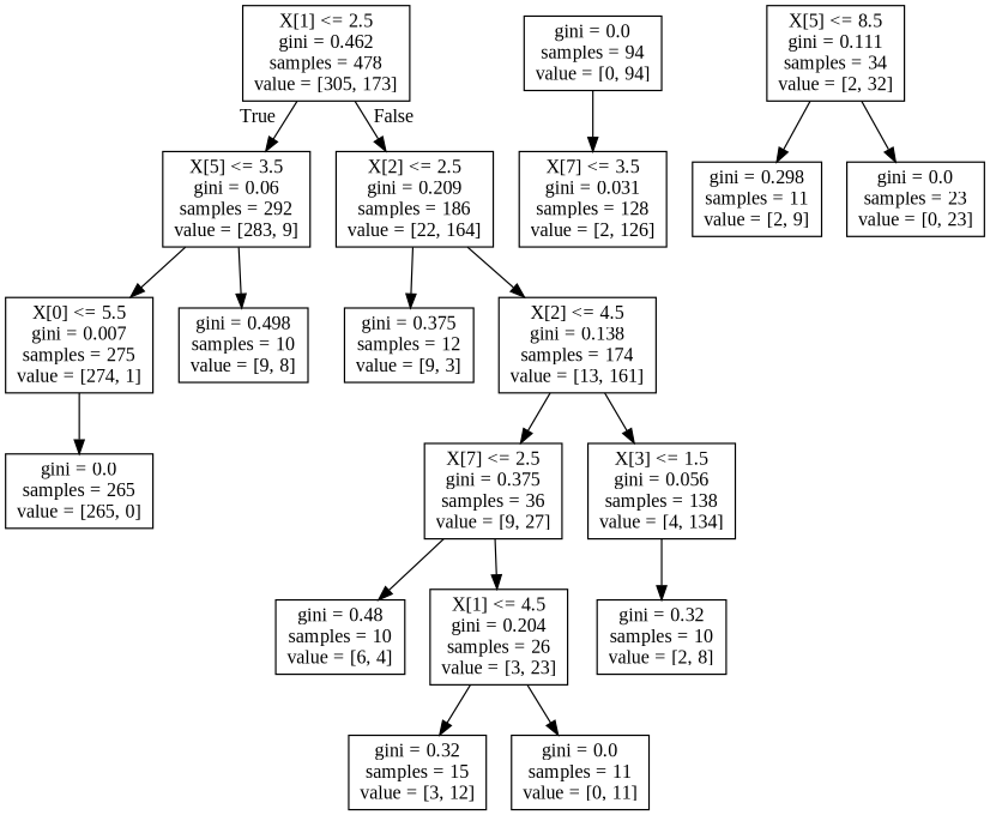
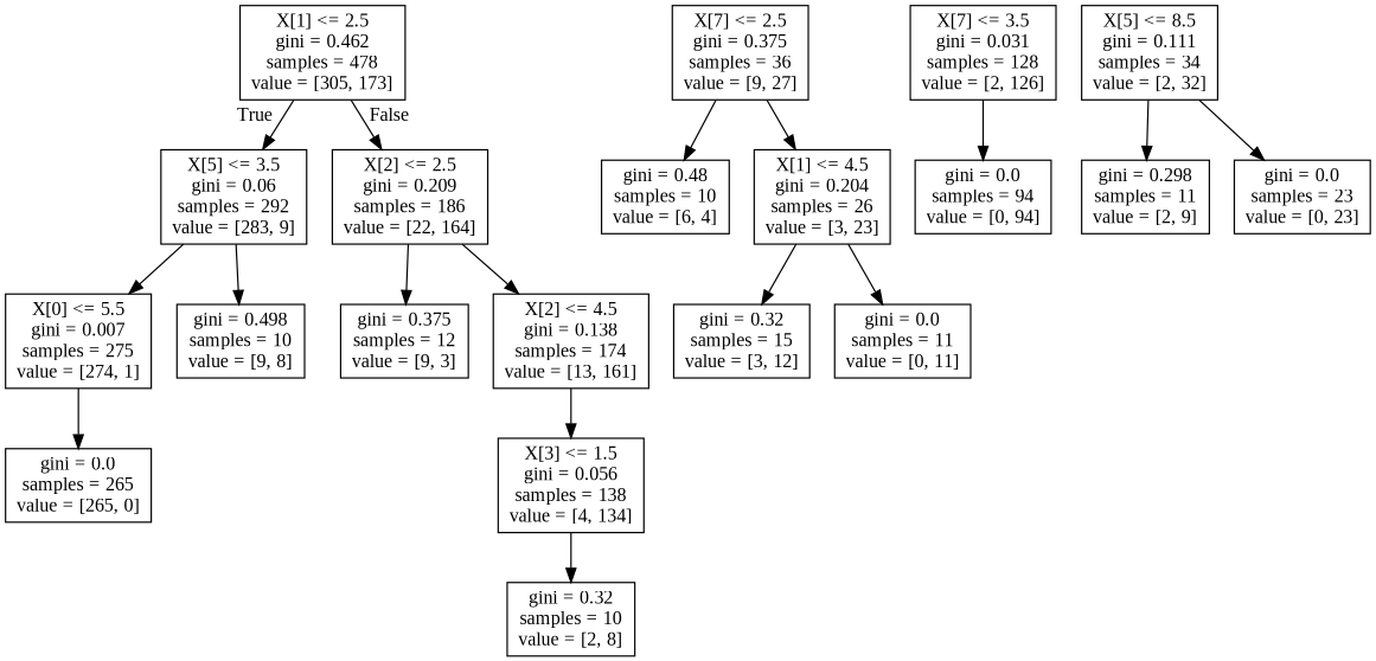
  digraph {
    fontname="Liberation Serif"
    node [fontname="Liberation Serif" shape=box]
    edge [fontname="Liberation Serif"]
    n1 [label="X[1] <= 2.5\ngini = 0.462\nsamples = 478\nvalue = [305, 173]"]
    n2 [label="X[5] <= 3.5\ngini = 0.06\nsamples = 292\nvalue = [283, 9]"]
    n3 [label="X[2] <= 2.5\ngini = 0.209\nsamples = 186\nvalue = [22, 164]"]
    n4 [label="X[0] <= 5.5\ngini = 0.007\nsamples = 275\nvalue = [274, 1]"]
    n5 [label="gini = 0.498\nsamples = 10\nvalue = [9, 8]"]
    n6 [label="gini = 0.375\nsamples = 12\nvalue = [9, 3]"]
    n7 [label="X[2] <= 4.5\ngini = 0.138\nsamples = 174\nvalue = [13, 161]"]
    n8 [label="gini = 0.0\nsamples = 265\nvalue = [265, 0]"]
    n9 [label="X[7] <= 2.5\ngini = 0.375\nsamples = 36\nvalue = [9, 27]"]
    n10 [label="X[3] <= 1.5\ngini = 0.056\nsamples = 138\nvalue = [4, 134]"]
    n11 [label="gini = 0.48\nsamples = 10\nvalue = [6, 4]"]
    n12 [label="X[1] <= 4.5\ngini = 0.204\nsamples = 26\nvalue = [3, 23]"]
    n13 [label="gini = 0.32\nsamples = 10\nvalue = [2, 8]"]
    n14 [label="gini = 0.32\nsamples = 15\nvalue = [3, 12]"]
    n15 [label="gini = 0.0\nsamples = 11\nvalue = [0, 11]"]
    n16 [label="X[7] <= 3.5\ngini = 0.031\nsamples = 128\nvalue = [2, 126]"]
    n17 [label="gini = 0.0\nsamples = 94\nvalue = [0, 94]"]
    n18 [label="X[5] <= 8.5\ngini = 0.111\nsamples = 34\nvalue = [2, 32]"]
    n19 [label="gini = 0.298\nsamples = 11\nvalue = [2, 9]"]
    n20 [label="gini = 0.0\nsamples = 23\nvalue = [0, 23]"]
    n1 -> n2 [headlabel=True labelangle=45 labeldistance=2.5]
    n1 -> n3 [headlabel=False labelangle=-45 labeldistance=2.5]
    n2 -> n4
    n2 -> n5
    n3 -> n6
    n3 -> n7
    n4 -> n8
-   n7 -> n9
    n7 -> n10
    n9 -> n11
    n9 -> n12
    n10 -> n13
    n12 -> n14
    n12 -> n15
-   n17 -> n16
+   n16 -> n17
    n18 -> n19
    n18 -> n20
  }
